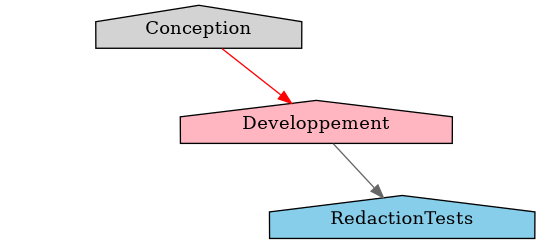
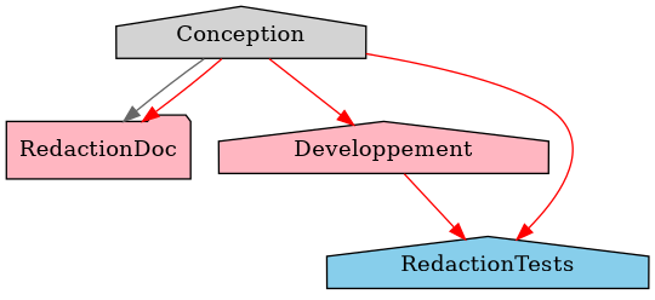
  digraph {
    node [fillcolor=lightpink shape=house style=filled]
    edge [color=red]
    Conception [fillcolor=lightgrey]
+   RedactionDoc [shape=folder]
    Developpement
    RedactionTests [fillcolor=skyblue]
+   Conception -> RedactionDoc [color=gray40]
+   Conception -> RedactionDoc
    Conception -> Developpement
-   Developpement -> RedactionTests [color=gray40]
+   Conception -> RedactionTests
+   Developpement -> RedactionTests
  }
